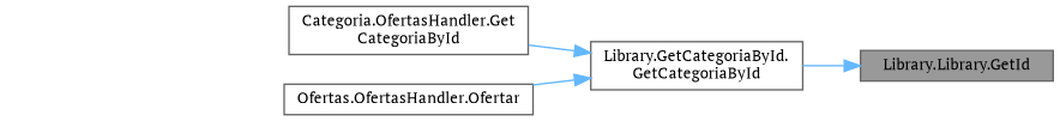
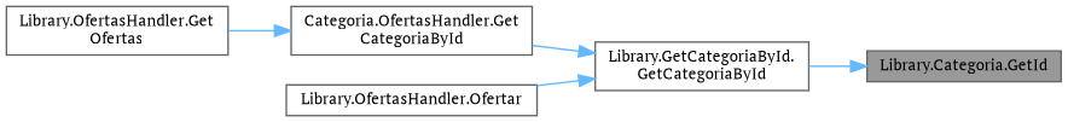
  digraph {
    fontname="PT Serif"
    rankdir=RL
    node [color=grey40 fillcolor=white fontname="PT Serif" fontsize=10 shape=box style=filled]
    edge [color=steelblue1 dir=back fontname="PT Serif" fontsize=10 labelfontname=Helvetica labelfontsize=10 style=solid]
-   n1 [color=gray40 fillcolor=grey60 fontcolor=black height=0.2 label="Library.Library.GetId" width=0.4]
+   n1 [color=gray40 fillcolor=grey60 fontcolor=black height=0.2 label="Library.Categoria.GetId" width=0.4]
    n2 [height=0.2 label="Library.GetCategoriaById.\lGetCategoriaById" width=0.4]
    n3 [height=0.2 label="Categoria.OfertasHandler.Get\lCategoriaById" width=0.4]
-   n4 [height=0.2 label="Ofertas.OfertasHandler.Ofertar" width=0.4]
+   n4 [height=0.2 label="Library.OfertasHandler.Ofertar" width=0.4]
+   n5 [height=0.2 label="Library.OfertasHandler.Get\lOfertas" width=0.4]
    n1 -> n2
    n2 -> n3
    n2 -> n4
+   n3 -> n5
  }
